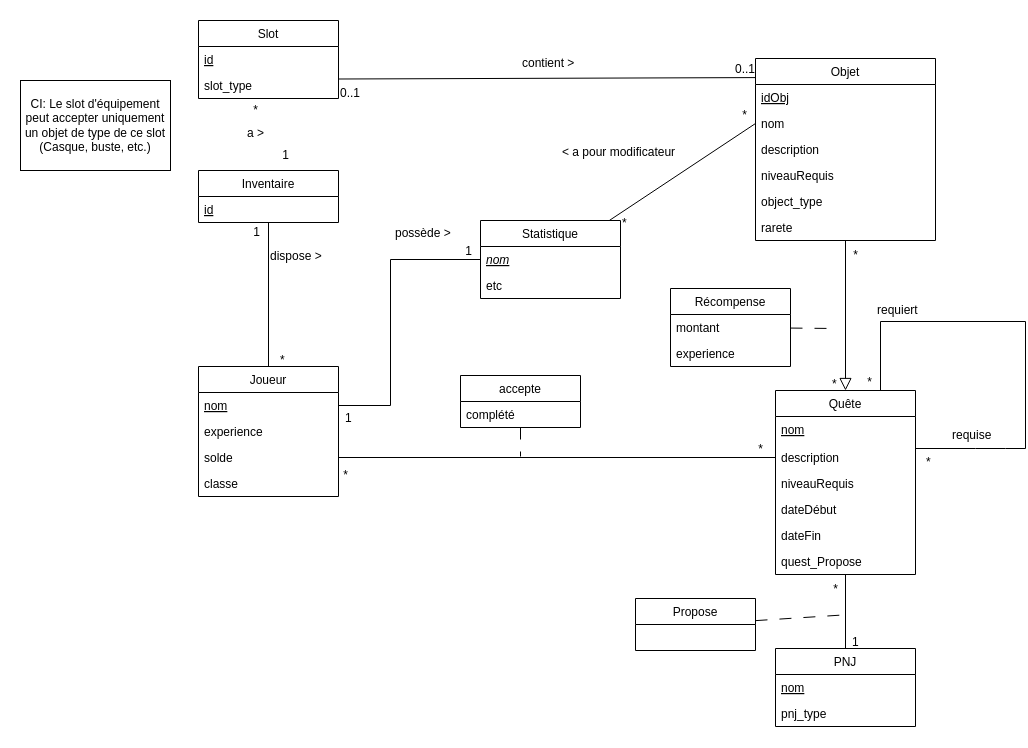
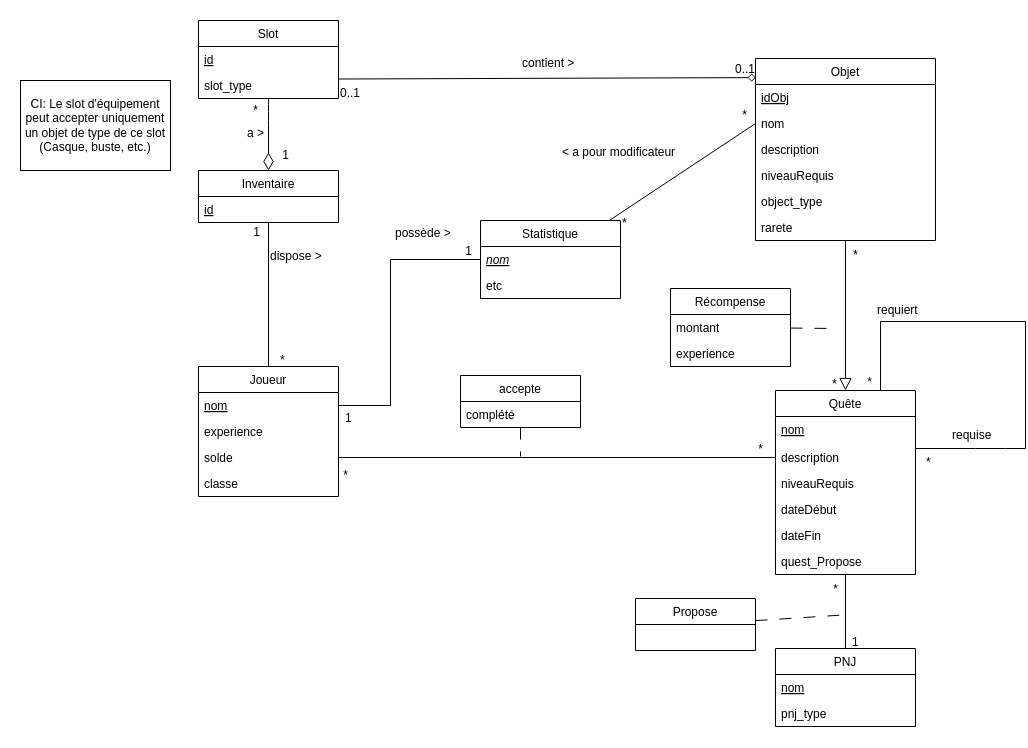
  <mxCell id="0" />
  <mxCell id="1" parent="0" />
  <mxCell id="2" value="Joueur" style="swimlane;fontStyle=0;childLayout=stackLayout;horizontal=1;startSize=26;fillColor=none;horizontalStack=0;resizeParent=1;resizeParentMax=0;resizeLast=0;collapsible=1;marginBottom=0;" parent="1" vertex="1"><mxGeometry x="198" y="366" width="140" height="130" as="geometry" /></mxCell>
  <mxCell id="3" value="nom" style="text;strokeColor=none;fillColor=none;align=left;verticalAlign=top;spacingLeft=4;spacingRight=4;overflow=hidden;rotatable=0;points=[[0,0.5],[1,0.5]];portConstraint=eastwest;fontStyle=4" vertex="1" parent="2"><mxGeometry y="26" width="140" height="26" as="geometry" /></mxCell>
  <mxCell id="4" value="experience" style="text;strokeColor=none;fillColor=none;align=left;verticalAlign=top;spacingLeft=4;spacingRight=4;overflow=hidden;rotatable=0;points=[[0,0.5],[1,0.5]];portConstraint=eastwest;fontStyle=0" vertex="1" parent="2"><mxGeometry y="52" width="140" height="26" as="geometry" /></mxCell>
  <mxCell id="5" value="solde" style="text;strokeColor=none;fillColor=none;align=left;verticalAlign=top;spacingLeft=4;spacingRight=4;overflow=hidden;rotatable=0;points=[[0,0.5],[1,0.5]];portConstraint=eastwest;" parent="2" vertex="1"><mxGeometry y="78" width="140" height="26" as="geometry" /></mxCell>
  <mxCell id="6" value="classe" style="text;strokeColor=none;fillColor=none;align=left;verticalAlign=top;spacingLeft=4;spacingRight=4;overflow=hidden;rotatable=0;points=[[0,0.5],[1,0.5]];portConstraint=eastwest;" vertex="1" parent="2"><mxGeometry y="104" width="140" height="26" as="geometry" /></mxCell>
  <mxCell id="7" value="PNJ" style="swimlane;fontStyle=0;childLayout=stackLayout;horizontal=1;startSize=26;fillColor=none;horizontalStack=0;resizeParent=1;resizeParentMax=0;resizeLast=0;collapsible=1;marginBottom=0;" parent="1" vertex="1"><mxGeometry x="775" y="648" width="140" height="78" as="geometry" /></mxCell>
  <mxCell id="8" value="nom" style="text;strokeColor=none;fillColor=none;align=left;verticalAlign=top;spacingLeft=4;spacingRight=4;overflow=hidden;rotatable=0;points=[[0,0.5],[1,0.5]];portConstraint=eastwest;fontStyle=4" vertex="1" parent="7"><mxGeometry y="26" width="140" height="26" as="geometry" /></mxCell>
  <mxCell id="9" value="pnj_type" style="text;strokeColor=none;fillColor=none;align=left;verticalAlign=top;spacingLeft=4;spacingRight=4;overflow=hidden;rotatable=0;points=[[0,0.5],[1,0.5]];portConstraint=eastwest;fontStyle=0" vertex="1" parent="7"><mxGeometry y="52" width="140" height="26" as="geometry" /></mxCell>
  <mxCell id="10" value="Statistique" style="swimlane;fontStyle=0;childLayout=stackLayout;horizontal=1;startSize=26;fillColor=none;horizontalStack=0;resizeParent=1;resizeParentMax=0;resizeLast=0;collapsible=1;marginBottom=0;" parent="1" vertex="1"><mxGeometry x="480" y="220" width="140" height="78" as="geometry" /></mxCell>
  <mxCell id="11" value="nom" style="text;strokeColor=none;fillColor=none;align=left;verticalAlign=top;spacingLeft=4;spacingRight=4;overflow=hidden;rotatable=0;points=[[0,0.5],[1,0.5]];portConstraint=eastwest;fontStyle=6" parent="10" vertex="1"><mxGeometry y="26" width="140" height="26" as="geometry" /></mxCell>
  <mxCell id="12" value="etc" style="text;strokeColor=none;fillColor=none;align=left;verticalAlign=top;spacingLeft=4;spacingRight=4;overflow=hidden;rotatable=0;points=[[0,0.5],[1,0.5]];portConstraint=eastwest;" parent="10" vertex="1"><mxGeometry y="52" width="140" height="26" as="geometry" /></mxCell>
  <mxCell id="13" value="Slot" style="swimlane;fontStyle=0;childLayout=stackLayout;horizontal=1;startSize=26;fillColor=none;horizontalStack=0;resizeParent=1;resizeParentMax=0;resizeLast=0;collapsible=1;marginBottom=0;" parent="1" vertex="1"><mxGeometry x="198" y="20" width="140" height="78" as="geometry" /></mxCell>
  <mxCell id="14" value="id" style="text;strokeColor=none;fillColor=none;align=left;verticalAlign=top;spacingLeft=4;spacingRight=4;overflow=hidden;rotatable=0;points=[[0,0.5],[1,0.5]];portConstraint=eastwest;fontStyle=4" vertex="1" parent="13"><mxGeometry y="26" width="140" height="26" as="geometry" /></mxCell>
  <mxCell id="15" value="slot_type" style="text;strokeColor=none;fillColor=none;align=left;verticalAlign=top;spacingLeft=4;spacingRight=4;overflow=hidden;rotatable=0;points=[[0,0.5],[1,0.5]];portConstraint=eastwest;" vertex="1" parent="13"><mxGeometry y="52" width="140" height="26" as="geometry" /></mxCell>
+ <mxCell id="16" style="edgeStyle=orthogonalEdgeStyle;html=1;endArrow=diamondThin;endFill=0;endSize=15;" parent="1" target="44" edge="1" source="13"><mxGeometry relative="1" as="geometry"><Array as="points"><mxPoint x="268" y="110" /><mxPoint x="268" y="110" /></Array><mxPoint x="113" y="112" as="sourcePoint" /></mxGeometry></mxCell>
  <mxCell id="17" style="html=1;endArrow=block;endFill=0;endSize=10;" parent="1" source="18" target="25" edge="1"><mxGeometry relative="1" as="geometry" /></mxCell>
  <mxCell id="18" value="Objet" style="swimlane;fontStyle=0;childLayout=stackLayout;horizontal=1;startSize=26;fillColor=none;horizontalStack=0;resizeParent=1;resizeParentMax=0;resizeLast=0;collapsible=1;marginBottom=0;" parent="1" vertex="1"><mxGeometry x="755" y="58" width="180" height="182" as="geometry" /></mxCell>
  <mxCell id="19" value="idObj" style="text;strokeColor=none;fillColor=none;align=left;verticalAlign=top;spacingLeft=4;spacingRight=4;overflow=hidden;rotatable=0;points=[[0,0.5],[1,0.5]];portConstraint=eastwest;fontStyle=4" parent="18" vertex="1"><mxGeometry y="26" width="180" height="26" as="geometry" /></mxCell>
  <mxCell id="20" value="nom" style="text;strokeColor=none;fillColor=none;align=left;verticalAlign=top;spacingLeft=4;spacingRight=4;overflow=hidden;rotatable=0;points=[[0,0.5],[1,0.5]];portConstraint=eastwest;" parent="18" vertex="1"><mxGeometry y="52" width="180" height="26" as="geometry" /></mxCell>
  <mxCell id="21" value="description" style="text;strokeColor=none;fillColor=none;align=left;verticalAlign=top;spacingLeft=4;spacingRight=4;overflow=hidden;rotatable=0;points=[[0,0.5],[1,0.5]];portConstraint=eastwest;" parent="18" vertex="1"><mxGeometry y="78" width="180" height="26" as="geometry" /></mxCell>
  <mxCell id="22" value="niveauRequis" style="text;strokeColor=none;fillColor=none;align=left;verticalAlign=top;spacingLeft=4;spacingRight=4;overflow=hidden;rotatable=0;points=[[0,0.5],[1,0.5]];portConstraint=eastwest;" parent="18" vertex="1"><mxGeometry y="104" width="180" height="26" as="geometry" /></mxCell>
  <mxCell id="23" value="object_type" style="text;strokeColor=none;fillColor=none;align=left;verticalAlign=top;spacingLeft=4;spacingRight=4;overflow=hidden;rotatable=0;points=[[0,0.5],[1,0.5]];portConstraint=eastwest;" vertex="1" parent="18"><mxGeometry y="130" width="180" height="26" as="geometry" /></mxCell>
  <mxCell id="24" value="rarete" style="text;strokeColor=none;fillColor=none;align=left;verticalAlign=top;spacingLeft=4;spacingRight=4;overflow=hidden;rotatable=0;points=[[0,0.5],[1,0.5]];portConstraint=eastwest;" vertex="1" parent="18"><mxGeometry y="156" width="180" height="26" as="geometry" /></mxCell>
  <mxCell id="25" value="Quête" style="swimlane;fontStyle=0;childLayout=stackLayout;horizontal=1;startSize=26;fillColor=none;horizontalStack=0;resizeParent=1;resizeParentMax=0;resizeLast=0;collapsible=1;marginBottom=0;" parent="1" vertex="1"><mxGeometry x="775" y="390" width="140" height="184" as="geometry" /></mxCell>
  <mxCell id="26" value="nom" style="text;strokeColor=none;fillColor=none;align=left;verticalAlign=top;spacingLeft=4;spacingRight=4;overflow=hidden;rotatable=0;points=[[0,0.5],[1,0.5]];portConstraint=eastwest;fontStyle=4" parent="25" vertex="1"><mxGeometry y="26" width="140" height="28" as="geometry" /></mxCell>
  <mxCell id="27" value="description" style="text;strokeColor=none;fillColor=none;align=left;verticalAlign=top;spacingLeft=4;spacingRight=4;overflow=hidden;rotatable=0;points=[[0,0.5],[1,0.5]];portConstraint=eastwest;" parent="25" vertex="1"><mxGeometry y="54" width="140" height="26" as="geometry" /></mxCell>
  <mxCell id="28" value="niveauRequis" style="text;strokeColor=none;fillColor=none;align=left;verticalAlign=top;spacingLeft=4;spacingRight=4;overflow=hidden;rotatable=0;points=[[0,0.5],[1,0.5]];portConstraint=eastwest;" parent="25" vertex="1"><mxGeometry y="80" width="140" height="26" as="geometry" /></mxCell>
  <mxCell id="29" value="dateDébut" style="text;strokeColor=none;fillColor=none;align=left;verticalAlign=top;spacingLeft=4;spacingRight=4;overflow=hidden;rotatable=0;points=[[0,0.5],[1,0.5]];portConstraint=eastwest;" vertex="1" parent="25"><mxGeometry y="106" width="140" height="26" as="geometry" /></mxCell>
  <mxCell id="30" value="dateFin" style="text;strokeColor=none;fillColor=none;align=left;verticalAlign=top;spacingLeft=4;spacingRight=4;overflow=hidden;rotatable=0;points=[[0,0.5],[1,0.5]];portConstraint=eastwest;" vertex="1" parent="25"><mxGeometry y="132" width="140" height="26" as="geometry" /></mxCell>
  <mxCell id="31" value="quest_Propose" style="text;strokeColor=none;fillColor=none;align=left;verticalAlign=top;spacingLeft=4;spacingRight=4;overflow=hidden;rotatable=0;points=[[0,0.5],[1,0.5]];portConstraint=eastwest;" vertex="1" parent="25"><mxGeometry y="158" width="140" height="26" as="geometry" /></mxCell>
  <mxCell id="32" value="" style="endArrow=none;html=1;rounded=0;align=center;verticalAlign=top;endFill=0;labelBackgroundColor=none;endSize=15;entryX=0.75;entryY=0;entryDx=0;entryDy=0;" parent="25" target="25" edge="1"><mxGeometry relative="1" as="geometry"><mxPoint x="140" y="58" as="sourcePoint" /><mxPoint x="140" y="-142" as="targetPoint" /><Array as="points"><mxPoint x="200" y="58" /><mxPoint x="230" y="58" /><mxPoint x="250" y="58" /><mxPoint x="250" y="-69" /><mxPoint x="105" y="-69" /></Array></mxGeometry></mxCell>
  <mxCell id="33" value="requiert" style="resizable=0;html=1;align=left;verticalAlign=bottom;labelBackgroundColor=none;" parent="32" connectable="0" vertex="1"><mxGeometry x="-1" relative="1" as="geometry"><mxPoint x="-40" y="-130" as="offset" /></mxGeometry></mxCell>
  <mxCell id="34" value="*" style="resizable=0;html=1;align=left;verticalAlign=top;labelBackgroundColor=none;" parent="32" connectable="0" vertex="1"><mxGeometry x="-1" relative="1" as="geometry"><mxPoint x="9" as="offset" /></mxGeometry></mxCell>
  <mxCell id="35" value="*" style="resizable=0;html=1;align=right;verticalAlign=bottom;labelBackgroundColor=none;" parent="32" connectable="0" vertex="1"><mxGeometry x="1" relative="1" as="geometry"><mxPoint x="-8" as="offset" /></mxGeometry></mxCell>
  <mxCell id="36" value="" style="endArrow=none;html=1;rounded=0;align=center;verticalAlign=top;endFill=0;labelBackgroundColor=none;endSize=15;entryX=0;entryY=0.5;entryDx=0;entryDy=0;exitX=1;exitY=0.5;exitDx=0;exitDy=0;" parent="1" source="3" target="11" edge="1"><mxGeometry relative="1" as="geometry"><mxPoint x="320" y="350" as="sourcePoint" /><mxPoint x="478.32" y="349.56" as="targetPoint" /><Array as="points"><mxPoint x="390" y="405" /><mxPoint x="390" y="259" /></Array></mxGeometry></mxCell>
  <mxCell id="37" value="possède &amp;gt;" style="resizable=0;html=1;align=left;verticalAlign=bottom;labelBackgroundColor=none;" parent="36" connectable="0" vertex="1"><mxGeometry x="-1" relative="1" as="geometry"><mxPoint x="55" y="-164" as="offset" /></mxGeometry></mxCell>
  <mxCell id="38" value="1" style="resizable=0;html=1;align=left;verticalAlign=top;labelBackgroundColor=none;" parent="36" connectable="0" vertex="1"><mxGeometry x="-1" relative="1" as="geometry"><mxPoint x="5" y="-1" as="offset" /></mxGeometry></mxCell>
  <mxCell id="39" value="1" style="resizable=0;html=1;align=right;verticalAlign=bottom;labelBackgroundColor=none;" parent="36" connectable="0" vertex="1"><mxGeometry x="1" relative="1" as="geometry"><mxPoint x="-8" as="offset" /></mxGeometry></mxCell>
  <mxCell id="40" value="" style="endArrow=none;html=1;rounded=0;align=center;verticalAlign=top;endFill=0;labelBackgroundColor=none;endSize=15;" parent="1" source="2" edge="1" target="44"><mxGeometry relative="1" as="geometry"><mxPoint x="270" y="310" as="sourcePoint" /><mxPoint x="300" y="220" as="targetPoint" /></mxGeometry></mxCell>
  <mxCell id="41" value="dispose &amp;gt;" style="resizable=0;html=1;align=left;verticalAlign=bottom;labelBackgroundColor=none;" parent="40" connectable="0" vertex="1"><mxGeometry x="-1" relative="1" as="geometry"><mxPoint y="-102" as="offset" /></mxGeometry></mxCell>
  <mxCell id="42" value="*" style="resizable=0;html=1;align=left;verticalAlign=top;labelBackgroundColor=none;" parent="40" connectable="0" vertex="1"><mxGeometry x="-1" relative="1" as="geometry"><mxPoint x="10" y="-20" as="offset" /></mxGeometry></mxCell>
  <mxCell id="43" value="1" style="resizable=0;html=1;align=right;verticalAlign=bottom;labelBackgroundColor=none;" parent="40" connectable="0" vertex="1"><mxGeometry x="1" relative="1" as="geometry"><mxPoint x="-8" y="18" as="offset" /></mxGeometry></mxCell>
  <mxCell id="44" value="Inventaire" style="swimlane;fontStyle=0;childLayout=stackLayout;horizontal=1;startSize=26;fillColor=none;horizontalStack=0;resizeParent=1;resizeParentMax=0;resizeLast=0;collapsible=1;marginBottom=0;" parent="1" vertex="1"><mxGeometry x="198" y="170" width="140" height="52" as="geometry" /></mxCell>
  <mxCell id="45" value="id" style="text;strokeColor=none;fillColor=none;align=left;verticalAlign=top;spacingLeft=4;spacingRight=4;overflow=hidden;rotatable=0;points=[[0,0.5],[1,0.5]];portConstraint=eastwest;fontStyle=4" vertex="1" parent="44"><mxGeometry y="26" width="140" height="26" as="geometry" /></mxCell>
  <mxCell id="46" value="1" style="text;html=1;align=center;verticalAlign=middle;resizable=0;points=[];autosize=1;strokeColor=none;fillColor=none;" parent="1" vertex="1"><mxGeometry x="270" y="140" width="30" height="30" as="geometry" /></mxCell>
  <mxCell id="47" value="*" style="text;html=1;align=center;verticalAlign=middle;resizable=0;points=[];autosize=1;strokeColor=none;fillColor=none;" parent="1" vertex="1"><mxGeometry x="240" y="95" width="30" height="30" as="geometry" /></mxCell>
  <mxCell id="48" value="" style="endArrow=none;html=1;rounded=0;align=center;verticalAlign=top;endFill=0;labelBackgroundColor=none;endSize=15;entryX=0;entryY=0.5;entryDx=0;entryDy=0;" parent="1" source="10" target="20" edge="1"><mxGeometry relative="1" as="geometry"><mxPoint x="618.6" y="351.328" as="sourcePoint" /><mxPoint x="488.32" y="359.56" as="targetPoint" /></mxGeometry></mxCell>
  <mxCell id="49" value="&amp;lt; a pour modificateur" style="resizable=0;html=1;align=left;verticalAlign=bottom;labelBackgroundColor=none;" parent="48" connectable="0" vertex="1"><mxGeometry x="-1" relative="1" as="geometry"><mxPoint x="-49" y="-60" as="offset" /></mxGeometry></mxCell>
  <mxCell id="50" value="*" style="resizable=0;html=1;align=left;verticalAlign=top;labelBackgroundColor=none;" parent="48" connectable="0" vertex="1"><mxGeometry x="-1" relative="1" as="geometry"><mxPoint x="11" y="-11" as="offset" /></mxGeometry></mxCell>
  <mxCell id="51" value="*" style="resizable=0;html=1;align=right;verticalAlign=bottom;labelBackgroundColor=none;" parent="48" connectable="0" vertex="1"><mxGeometry x="1" relative="1" as="geometry"><mxPoint x="-8" as="offset" /></mxGeometry></mxCell>
  <mxCell id="52" value="requise" style="resizable=0;html=1;align=left;verticalAlign=bottom;labelBackgroundColor=none;" parent="1" connectable="0" vertex="1"><mxGeometry x="950" y="443.002" as="geometry" /></mxCell>
  <mxCell id="53" style="edgeStyle=none;html=1;endArrow=none;endFill=0;endSize=10;dashed=1;dashPattern=12 12;" parent="1" source="54" edge="1"><mxGeometry relative="1" as="geometry"><mxPoint x="835" y="328" as="targetPoint" /></mxGeometry></mxCell>
  <mxCell id="54" value="Récompense" style="swimlane;fontStyle=0;childLayout=stackLayout;horizontal=1;startSize=26;fillColor=none;horizontalStack=0;resizeParent=1;resizeParentMax=0;resizeLast=0;collapsible=1;marginBottom=0;" parent="1" vertex="1"><mxGeometry x="670" y="288" width="120" height="78" as="geometry" /></mxCell>
  <mxCell id="55" value="montant" style="text;strokeColor=none;fillColor=none;align=left;verticalAlign=top;spacingLeft=4;spacingRight=4;overflow=hidden;rotatable=0;points=[[0,0.5],[1,0.5]];portConstraint=eastwest;" parent="54" vertex="1"><mxGeometry y="26" width="120" height="26" as="geometry" /></mxCell>
  <mxCell id="56" value="experience" style="text;strokeColor=none;fillColor=none;align=left;verticalAlign=top;spacingLeft=4;spacingRight=4;overflow=hidden;rotatable=0;points=[[0,0.5],[1,0.5]];portConstraint=eastwest;" parent="54" vertex="1"><mxGeometry y="52" width="120" height="26" as="geometry" /></mxCell>
- <mxCell id="57" value="" style="endArrow=none;html=1;rounded=0;align=center;verticalAlign=top;endFill=0;labelBackgroundColor=none;exitX=1;exitY=0.75;exitDx=0;exitDy=0;entryX=0.002;entryY=-0.266;entryDx=0;entryDy=0;entryPerimeter=0;" parent="1" source="13" target="19" edge="1"><mxGeometry relative="1" as="geometry"><mxPoint x="670" y="70" as="sourcePoint" /><mxPoint x="830" y="70" as="targetPoint" /></mxGeometry></mxCell>
+ <mxCell id="57" value="" style="endArrow=diamond;html=1;rounded=0;align=center;verticalAlign=top;endFill=0;labelBackgroundColor=none;exitX=1;exitY=0.75;exitDx=0;exitDy=0;entryX=0.002;entryY=-0.266;entryDx=0;entryDy=0;entryPerimeter=0;" parent="1" source="13" target="19" edge="1"><mxGeometry relative="1" as="geometry"><mxPoint x="670" y="70" as="sourcePoint" /><mxPoint x="830" y="70" as="targetPoint" /></mxGeometry></mxCell>
  <mxCell id="58" value="contient &amp;gt;" style="resizable=0;html=1;align=left;verticalAlign=bottom;labelBackgroundColor=none;" parent="57" connectable="0" vertex="1"><mxGeometry x="-1" relative="1" as="geometry"><mxPoint x="182" y="-8" as="offset" /></mxGeometry></mxCell>
  <mxCell id="59" value="0..1" style="resizable=0;html=1;align=left;verticalAlign=top;labelBackgroundColor=none;" parent="57" connectable="0" vertex="1"><mxGeometry x="-1" relative="1" as="geometry" /></mxCell>
  <mxCell id="60" value="0..1" style="resizable=0;html=1;align=right;verticalAlign=bottom;labelBackgroundColor=none;" parent="57" connectable="0" vertex="1"><mxGeometry x="1" relative="1" as="geometry" /></mxCell>
  <mxCell id="61" value="CI: Le slot d'équipement peut accepter uniquement un objet de type de ce slot (Casque, buste, etc.)" style="whiteSpace=wrap;html=1;" parent="1" vertex="1"><mxGeometry x="20" y="80" width="150" height="90" as="geometry" /></mxCell>
  <mxCell id="62" value="" style="endArrow=none;html=1;rounded=0;align=center;verticalAlign=top;endFill=0;labelBackgroundColor=none;" parent="1" source="7" target="25" edge="1"><mxGeometry relative="1" as="geometry"><mxPoint x="40" y="700" as="sourcePoint" /><mxPoint x="800" y="465" as="targetPoint" /></mxGeometry></mxCell>
  <mxCell id="63" value="1" style="resizable=0;html=1;align=left;verticalAlign=bottom;labelBackgroundColor=none;" parent="62" connectable="0" vertex="1"><mxGeometry x="-1" relative="1" as="geometry"><mxPoint x="5" y="2" as="offset" /></mxGeometry></mxCell>
  <mxCell id="64" value="*" style="resizable=0;html=1;align=left;verticalAlign=top;labelBackgroundColor=none;" parent="62" connectable="0" vertex="1"><mxGeometry x="-1" relative="1" as="geometry"><mxPoint x="-15" y="-278" as="offset" /></mxGeometry></mxCell>
  <mxCell id="65" value="a &amp;gt;" style="text;html=1;align=center;verticalAlign=middle;resizable=0;points=[];autosize=1;strokeColor=none;fillColor=none;" parent="1" vertex="1"><mxGeometry x="235" y="118" width="40" height="30" as="geometry" /></mxCell>
  <mxCell id="66" style="edgeStyle=none;html=1;endArrow=none;endFill=0;endSize=10;dashed=1;dashPattern=12 12;" parent="1" source="67" edge="1"><mxGeometry relative="1" as="geometry"><mxPoint x="520" y="456" as="targetPoint" /></mxGeometry></mxCell>
  <mxCell id="67" value="accepte" style="swimlane;fontStyle=0;childLayout=stackLayout;horizontal=1;startSize=26;fillColor=none;horizontalStack=0;resizeParent=1;resizeParentMax=0;resizeLast=0;collapsible=1;marginBottom=0;" parent="1" vertex="1"><mxGeometry x="460" y="375" width="120" height="52" as="geometry" /></mxCell>
  <mxCell id="68" value="complété" style="text;strokeColor=none;fillColor=none;align=left;verticalAlign=top;spacingLeft=4;spacingRight=4;overflow=hidden;rotatable=0;points=[[0,0.5],[1,0.5]];portConstraint=eastwest;" parent="67" vertex="1"><mxGeometry y="26" width="120" height="26" as="geometry" /></mxCell>
  <mxCell id="69" value="*" style="text;html=1;align=center;verticalAlign=middle;resizable=0;points=[];autosize=1;strokeColor=none;fillColor=none;" parent="1" vertex="1"><mxGeometry x="840" y="240" width="30" height="30" as="geometry" /></mxCell>
  <mxCell id="70" value="*" style="text;html=1;align=center;verticalAlign=middle;resizable=0;points=[];autosize=1;strokeColor=none;fillColor=none;" parent="1" vertex="1"><mxGeometry x="820" y="574" width="30" height="30" as="geometry" /></mxCell>
  <mxCell id="71" style="edgeStyle=none;html=1;endArrow=none;endFill=0;endSize=10;" parent="1" source="5" target="27" edge="1"><mxGeometry relative="1" as="geometry" /></mxCell>
  <mxCell id="72" value="*" style="text;html=1;align=center;verticalAlign=middle;resizable=0;points=[];autosize=1;strokeColor=none;fillColor=none;" parent="1" vertex="1"><mxGeometry x="330" y="460" width="30" height="30" as="geometry" /></mxCell>
  <mxCell id="73" value="*" style="text;html=1;align=center;verticalAlign=middle;resizable=0;points=[];autosize=1;strokeColor=none;fillColor=none;" parent="1" vertex="1"><mxGeometry x="745" y="434" width="30" height="30" as="geometry" /></mxCell>
  <mxCell id="74" style="edgeStyle=none;html=1;endArrow=none;endFill=0;dashed=1;dashPattern=12 12;" parent="1" source="75" edge="1"><mxGeometry relative="1" as="geometry"><mxPoint x="850" y="614" as="targetPoint" /></mxGeometry></mxCell>
  <mxCell id="75" value="Propose" style="swimlane;fontStyle=0;childLayout=stackLayout;horizontal=1;startSize=26;fillColor=none;horizontalStack=0;resizeParent=1;resizeParentMax=0;resizeLast=0;collapsible=1;marginBottom=0;" parent="1" vertex="1"><mxGeometry x="635" y="598" width="120" height="52" as="geometry" /></mxCell>
